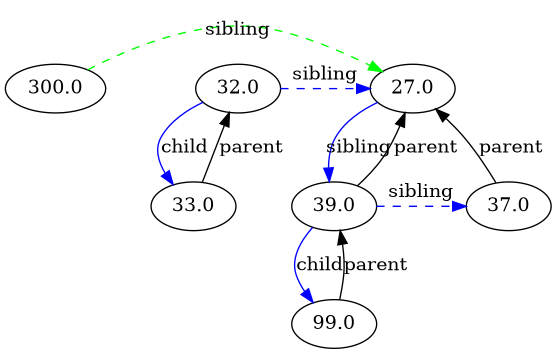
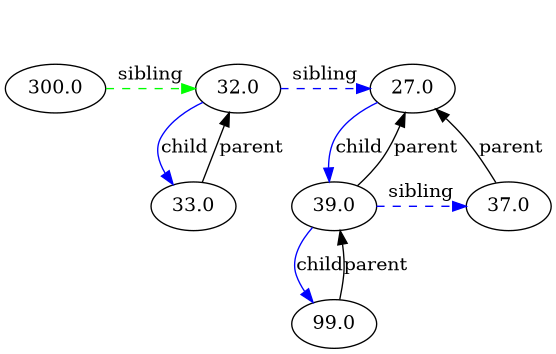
  digraph {
    edge [color=blue]
    300.0
    32.0
    27.0
    33.0
    39.0
    37.0
    99.0
    subgraph sub_1 {
      rank=same
      300.0
      32.0
      27.0
    }
    subgraph sub_2 {
      rank=same
      33.0
    }
    subgraph sub_3 {
      rank=same
      39.0
      37.0
    }
    subgraph sub_4 {
      rank=same
      99.0
    }
-   300.0 -> 27.0 [color=green label=sibling style=dashed]
+   300.0 -> 32.0 [color=green label=sibling style=dashed]
    32.0 -> 27.0 [label=sibling style=dashed]
    32.0 -> 33.0 [label=child]
-   27.0 -> 39.0 [label=sibling]
+   27.0 -> 39.0 [label=child]
    33.0 -> 32.0 [color=black label=parent]
    39.0 -> 27.0 [color=black label=parent]
    39.0 -> 37.0 [label=sibling style=dashed]
    39.0 -> 99.0 [label=child]
    37.0 -> 27.0 [color=black label=parent]
    99.0 -> 39.0 [color=black label=parent]
  }
